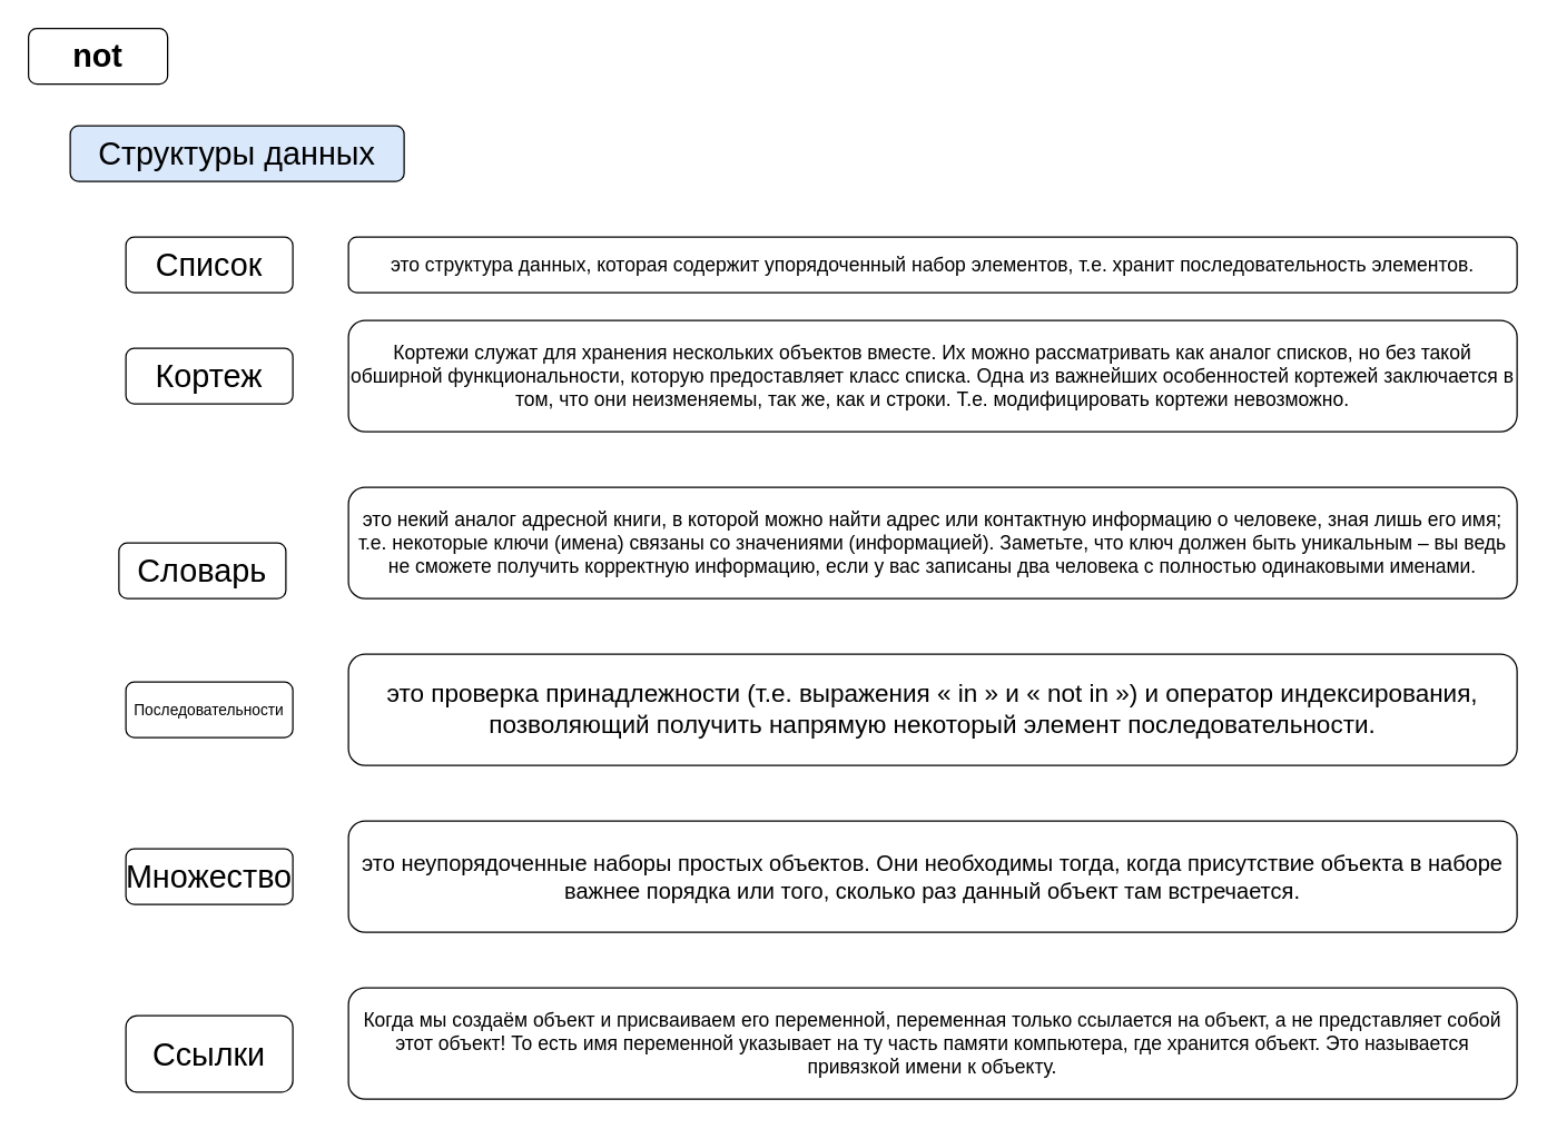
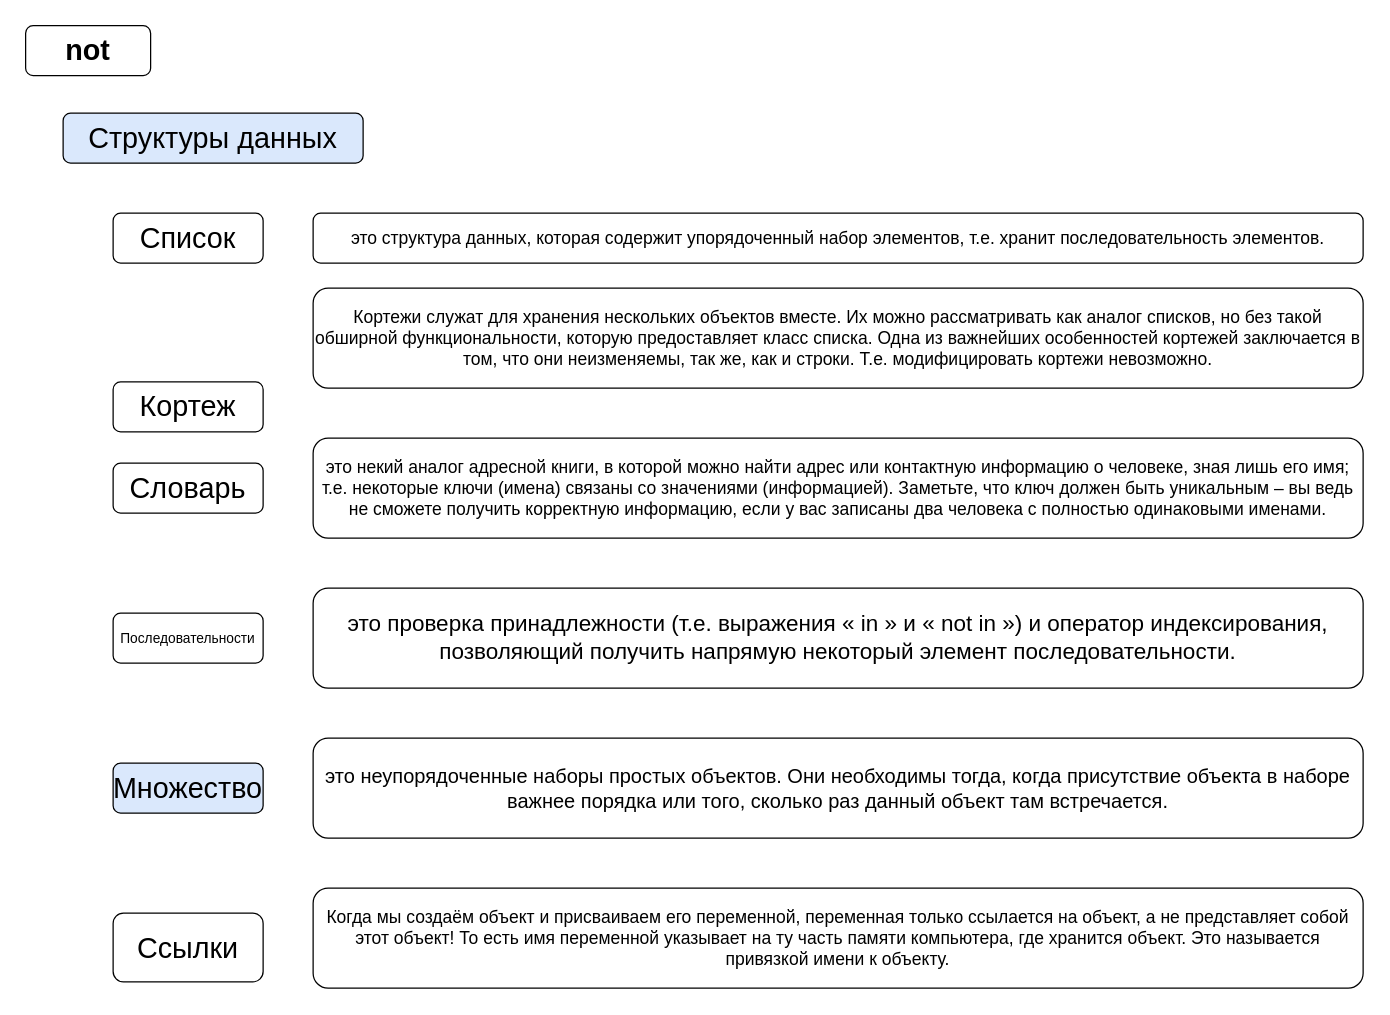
  <mxCell id="0" />
  <mxCell id="1" parent="0" />
  <mxCell id="2" value="not" style="rounded=1;whiteSpace=wrap;html=1;fontStyle=1;fontSize=23;" vertex="1" parent="1"><mxGeometry x="20" y="20" width="100" height="40" as="geometry" /></mxCell>
  <mxCell id="3" value="Структуры данных" style="rounded=1;whiteSpace=wrap;html=1;fontSize=23;fillColor=#dae8fc;" vertex="1" parent="1"><mxGeometry x="50" y="90" width="240" height="40" as="geometry" /></mxCell>
  <mxCell id="4" value="Список" style="rounded=1;whiteSpace=wrap;html=1;fontSize=23;" vertex="1" parent="1"><mxGeometry x="90" y="170" width="120" height="40" as="geometry" /></mxCell>
  <mxCell id="5" value="это структура данных, которая содержит упорядоченный набор элементов, т.е. хранит последовательность элементов." style="rounded=1;whiteSpace=wrap;html=1;fontSize=14;" vertex="1" parent="1"><mxGeometry x="250" y="170" width="840" height="40" as="geometry" /></mxCell>
- <mxCell id="6" value="Кортеж" style="rounded=1;whiteSpace=wrap;html=1;fontSize=23;" vertex="1" parent="1"><mxGeometry x="90" y="250" width="120" height="40" as="geometry" /></mxCell>
+ <mxCell id="6" value="Кортеж" style="rounded=1;whiteSpace=wrap;html=1;fontSize=23;" vertex="1" parent="1"><mxGeometry x="90" y="305" width="120" height="40" as="geometry" /></mxCell>
  <mxCell id="7" value="Кортежи служат для хранения нескольких объектов вместе. Их можно рассматривать как аналог списков, но без такой обширной функциональности, которую предоставляет класс списка. Одна из важнейших особенностей кортежей заключается в том, что они неизменяемы, так же, как и строки. Т.е. модифицировать кортежи невозможно." style="rounded=1;whiteSpace=wrap;html=1;fontSize=14;" vertex="1" parent="1"><mxGeometry x="250" y="230" width="840" height="80" as="geometry" /></mxCell>
- <mxCell id="8" value="Словарь" style="rounded=1;whiteSpace=wrap;html=1;fontSize=23;" vertex="1" parent="1"><mxGeometry x="85" y="390" width="120" height="40" as="geometry" /></mxCell>
+ <mxCell id="8" value="Словарь" style="rounded=1;whiteSpace=wrap;html=1;fontSize=23;" vertex="1" parent="1"><mxGeometry x="90" y="370" width="120" height="40" as="geometry" /></mxCell>
  <mxCell id="9" value="это некий аналог адресной книги, в которой можно найти адрес или контактную информацию о человеке, зная лишь его имя; т.е. некоторые ключи (имена) связаны со значениями (информацией). Заметьте, что ключ должен быть уникальным – вы ведь не сможете получить корректную информацию, если у вас записаны два человека с полностью одинаковыми именами." style="rounded=1;whiteSpace=wrap;html=1;fontSize=14;" vertex="1" parent="1"><mxGeometry x="250" y="350" width="840" height="80" as="geometry" /></mxCell>
  <mxCell id="10" value="Последовательности" style="rounded=1;whiteSpace=wrap;html=1;fontSize=11;" vertex="1" parent="1"><mxGeometry x="90" y="490" width="120" height="40" as="geometry" /></mxCell>
  <mxCell id="11" value="это проверка принадлежности (т.е. выражения « in » и « not in ») и оператор индексирования, позволяющий получить напрямую некоторый элемент последовательности." style="rounded=1;whiteSpace=wrap;html=1;fontSize=18;" vertex="1" parent="1"><mxGeometry x="250" y="470" width="840" height="80" as="geometry" /></mxCell>
- <mxCell id="12" value="Множество" style="rounded=1;whiteSpace=wrap;html=1;fontSize=23;" vertex="1" parent="1"><mxGeometry x="90" y="610" width="120" height="40" as="geometry" /></mxCell>
+ <mxCell id="12" value="Множество" style="rounded=1;whiteSpace=wrap;html=1;fontSize=23;fillColor=#dae8fc;" vertex="1" parent="1"><mxGeometry x="90" y="610" width="120" height="40" as="geometry" /></mxCell>
  <mxCell id="13" value="это неупорядоченные наборы простых объектов. Они необходимы тогда, когда присутствие объекта в наборе важнее порядка или того, сколько раз данный объект там встречается." style="rounded=1;whiteSpace=wrap;html=1;fontSize=16;" vertex="1" parent="1"><mxGeometry x="250" y="590" width="840" height="80" as="geometry" /></mxCell>
  <mxCell id="14" value="Ссылки" style="rounded=1;whiteSpace=wrap;html=1;fontSize=23;" vertex="1" parent="1"><mxGeometry x="90" y="730" width="120" height="55" as="geometry" /></mxCell>
  <mxCell id="15" value="Когда мы создаём объект и присваиваем его переменной, переменная только ссылается на объект, а не представляет собой этот объект! То есть имя переменной указывает на ту часть памяти компьютера, где хранится объект. Это называется привязкой имени к объекту." style="rounded=1;whiteSpace=wrap;html=1;fontSize=14;" vertex="1" parent="1"><mxGeometry x="250" y="710" width="840" height="80" as="geometry" /></mxCell>
